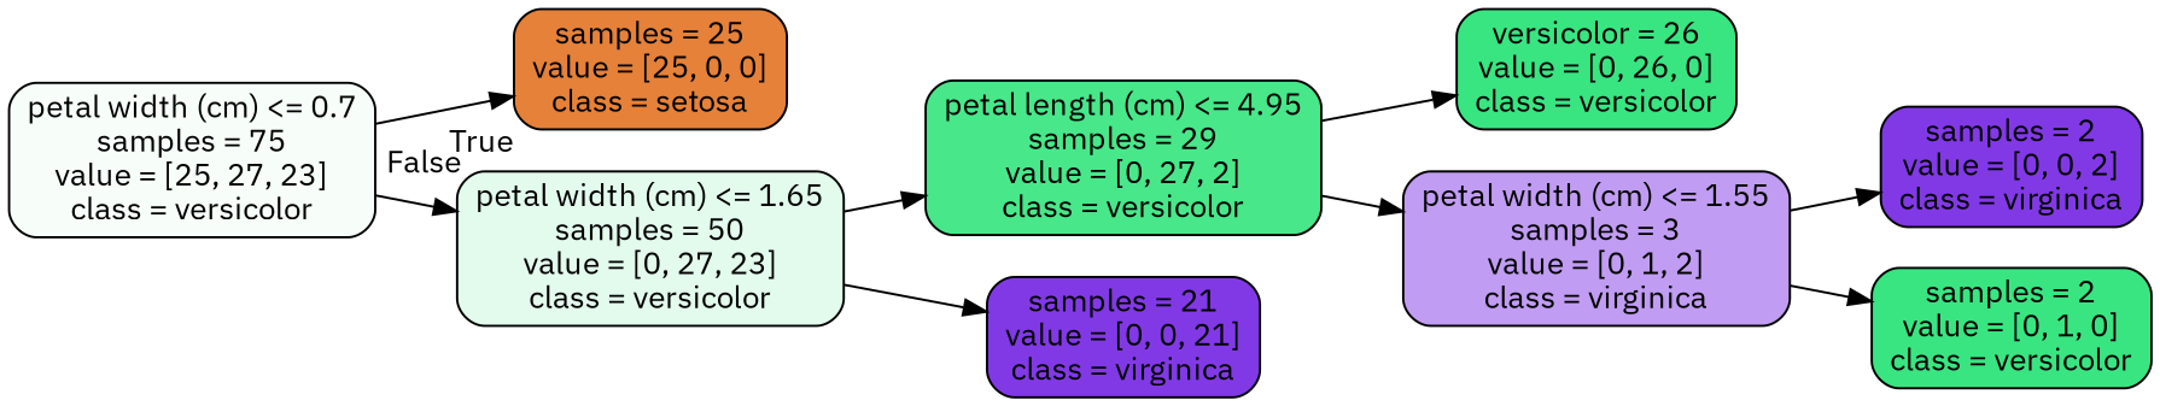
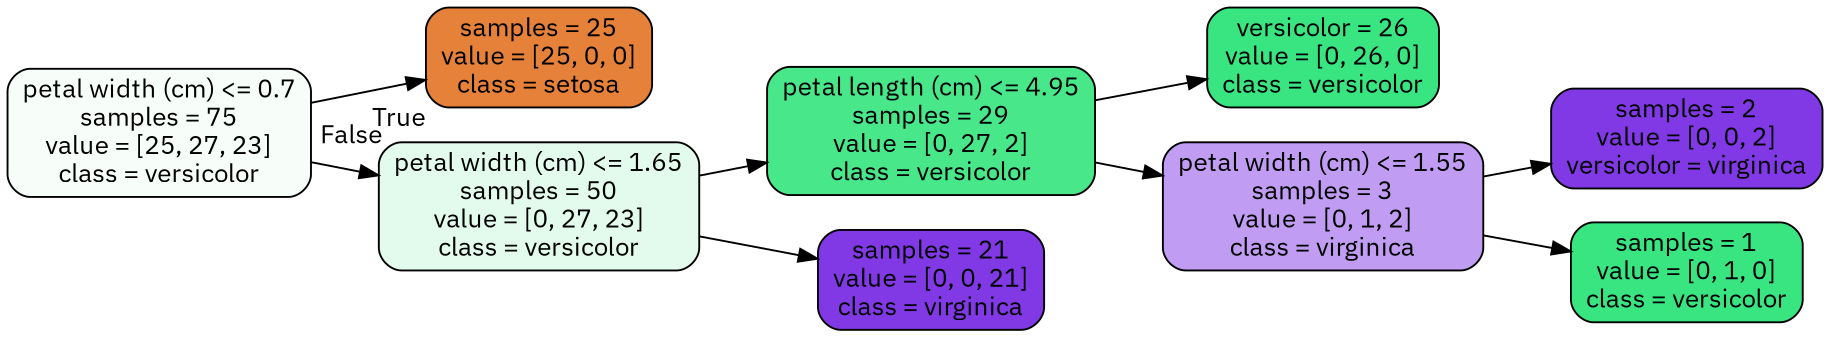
  digraph {
    fontname="IBM Plex Sans"
    rankdir=LR
    node [color=black fillcolor="#8139e5" fontname="IBM Plex Sans" shape=box style="filled, rounded"]
    edge [fontname="IBM Plex Sans"]
    n1 [fillcolor="#f7fefa" label="petal width (cm) <= 0.7\nsamples = 75\nvalue = [25, 27, 23]\nclass = versicolor"]
    n2 [fillcolor="#e58139" label="samples = 25\nvalue = [25, 0, 0]\nclass = setosa"]
    n3 [fillcolor="#e2fbec" label="petal width (cm) <= 1.65\nsamples = 50\nvalue = [0, 27, 23]\nclass = versicolor"]
    n4 [fillcolor="#48e78a" label="petal length (cm) <= 4.95\nsamples = 29\nvalue = [0, 27, 2]\nclass = versicolor"]
    n5 [label="samples = 21\nvalue = [0, 0, 21]\nclass = virginica"]
    n6 [fillcolor="#39e581" label="versicolor = 26\nvalue = [0, 26, 0]\nclass = versicolor"]
    n7 [fillcolor="#c09cf2" label="petal width (cm) <= 1.55\nsamples = 3\nvalue = [0, 1, 2]\nclass = virginica"]
-   n8 [label="samples = 2\nvalue = [0, 0, 2]\nclass = virginica"]
-   n9 [fillcolor="#39e581" label="samples = 2\nvalue = [0, 1, 0]\nclass = versicolor"]
+   n8 [label="samples = 2\nvalue = [0, 0, 2]\nversicolor = virginica"]
+   n9 [fillcolor="#39e581" label="samples = 1\nvalue = [0, 1, 0]\nclass = versicolor"]
    n1 -> n2 [headlabel=True labelangle=45 labeldistance=2.5]
    n1 -> n3 [headlabel=False labelangle=-45 labeldistance=2.5]
    n3 -> n4
    n3 -> n5
    n4 -> n6
    n4 -> n7
    n7 -> n8
    n7 -> n9
  }
